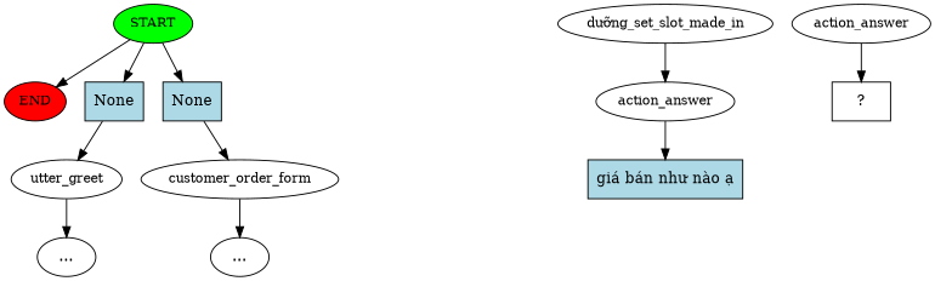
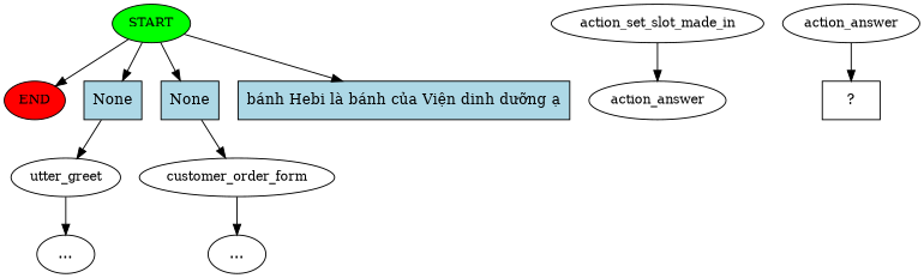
  digraph {
    n1 [fillcolor=green fontsize=12 label=START style=filled]
    n2 [fillcolor=red fontsize=12 label=END style=filled]
    n3 [fillcolor=lightblue label=None shape=rect style=filled]
    n4 [fillcolor=lightblue label=None shape=rect style=filled]
+   n5 [fillcolor=lightblue label="bánh Hebi là bánh của Viện dinh dưỡng ạ" shape=rect style=filled]
    n6 [fontsize=12 label=utter_greet]
    n7 [fontsize=12 label=customer_order_form]
    n8 [label="..."]
    n9 [label="..."]
-   n10 [fontsize=12 label="dưỡng_set_slot_made_in"]
+   n10 [fontsize=12 label=action_set_slot_made_in]
    n11 [fontsize=12 label=action_answer]
-   n12 [fillcolor=lightblue label="giá bán như nào ạ" shape=rect style=filled]
    n13 [fontsize=12 label=action_answer]
    n14 [label="  ?  " shape=rect]
    n1 -> n2
    n1 -> n3
    n1 -> n4
+   n1 -> n5
    n3 -> n6
    n4 -> n7
    n6 -> n8
    n7 -> n9
    n10 -> n11
-   n11 -> n12
    n13 -> n14
  }
